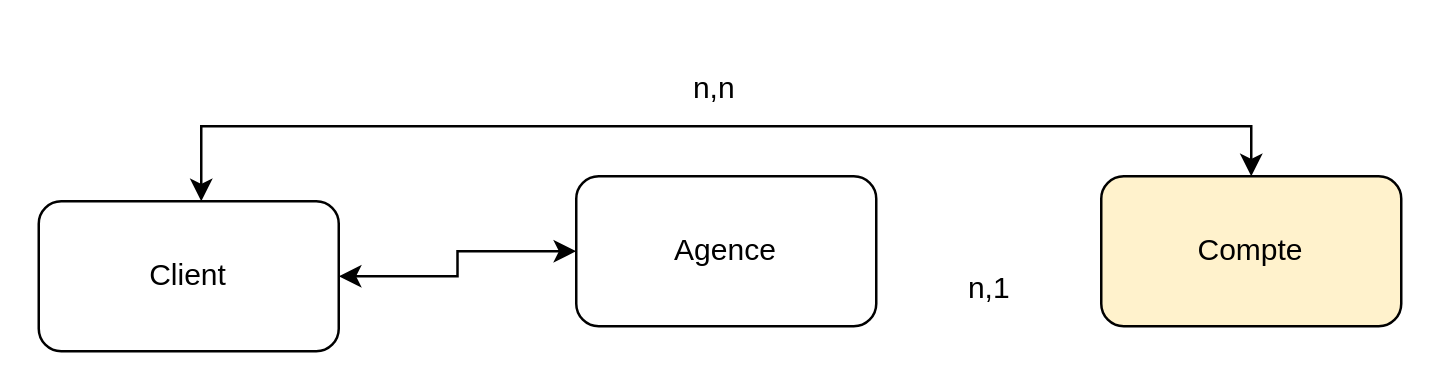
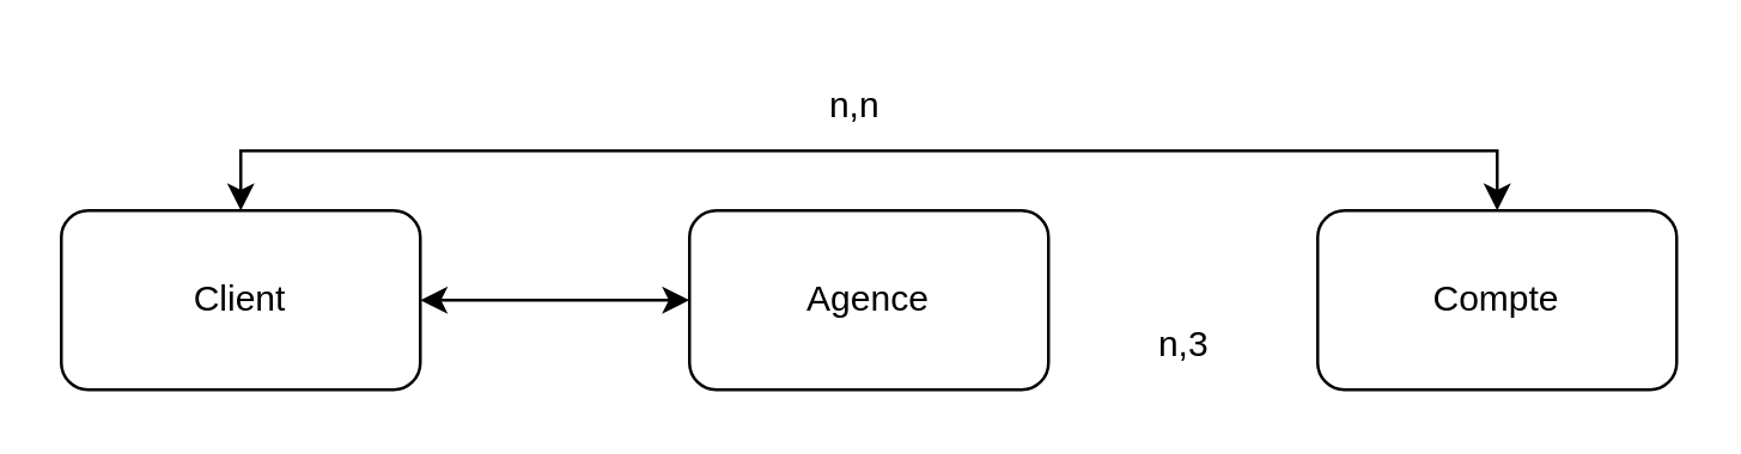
  <mxCell id="0" />
  <mxCell id="1" parent="0" />
  <mxCell id="2" style="edgeStyle=orthogonalEdgeStyle;rounded=0;orthogonalLoop=1;jettySize=auto;html=1;startArrow=classic;startFill=1;" edge="1" parent="1" source="3" target="5"><mxGeometry relative="1" as="geometry" /></mxCell>
  <mxCell id="3" value="Agence" style="rounded=1;whiteSpace=wrap;html=1;" vertex="1" parent="1"><mxGeometry x="230" y="70" width="120" height="60" as="geometry" /></mxCell>
  <mxCell id="4" style="edgeStyle=orthogonalEdgeStyle;rounded=0;orthogonalLoop=1;jettySize=auto;html=1;entryX=0.5;entryY=0;entryDx=0;entryDy=0;startArrow=classic;startFill=1;" edge="1" parent="1" source="5" target="6"><mxGeometry relative="1" as="geometry"><Array as="points"><mxPoint x="80" y="50" /><mxPoint x="500" y="50" /></Array></mxGeometry></mxCell>
- <mxCell id="5" value="Client" style="rounded=1;whiteSpace=wrap;html=1;" vertex="1" parent="1"><mxGeometry x="15" y="80" width="120" height="60" as="geometry" /></mxCell>
- <mxCell id="6" value="Compte" style="rounded=1;whiteSpace=wrap;html=1;fillColor=#fff2cc;" vertex="1" parent="1"><mxGeometry x="440" y="70" width="120" height="60" as="geometry" /></mxCell>
- <mxCell id="7" value="n,1" style="text;html=1;align=center;verticalAlign=middle;resizable=0;points=[];autosize=1;strokeColor=none;fillColor=none;" vertex="1" parent="1"><mxGeometry x="375" y="100" width="40" height="30" as="geometry" /></mxCell>
+ <mxCell id="5" value="Client" style="rounded=1;whiteSpace=wrap;html=1;" vertex="1" parent="1"><mxGeometry x="20" y="70" width="120" height="60" as="geometry" /></mxCell>
+ <mxCell id="6" value="Compte" style="rounded=1;whiteSpace=wrap;html=1;" vertex="1" parent="1"><mxGeometry x="440" y="70" width="120" height="60" as="geometry" /></mxCell>
+ <mxCell id="7" value="n,3" style="text;html=1;align=center;verticalAlign=middle;resizable=0;points=[];autosize=1;strokeColor=none;fillColor=none;" vertex="1" parent="1"><mxGeometry x="375" y="100" width="40" height="30" as="geometry" /></mxCell>
  <mxCell id="8" value="n,n" style="text;html=1;align=center;verticalAlign=middle;resizable=0;points=[];autosize=1;strokeColor=none;fillColor=none;" vertex="1" parent="1"><mxGeometry x="265" y="20" width="40" height="30" as="geometry" /></mxCell>
